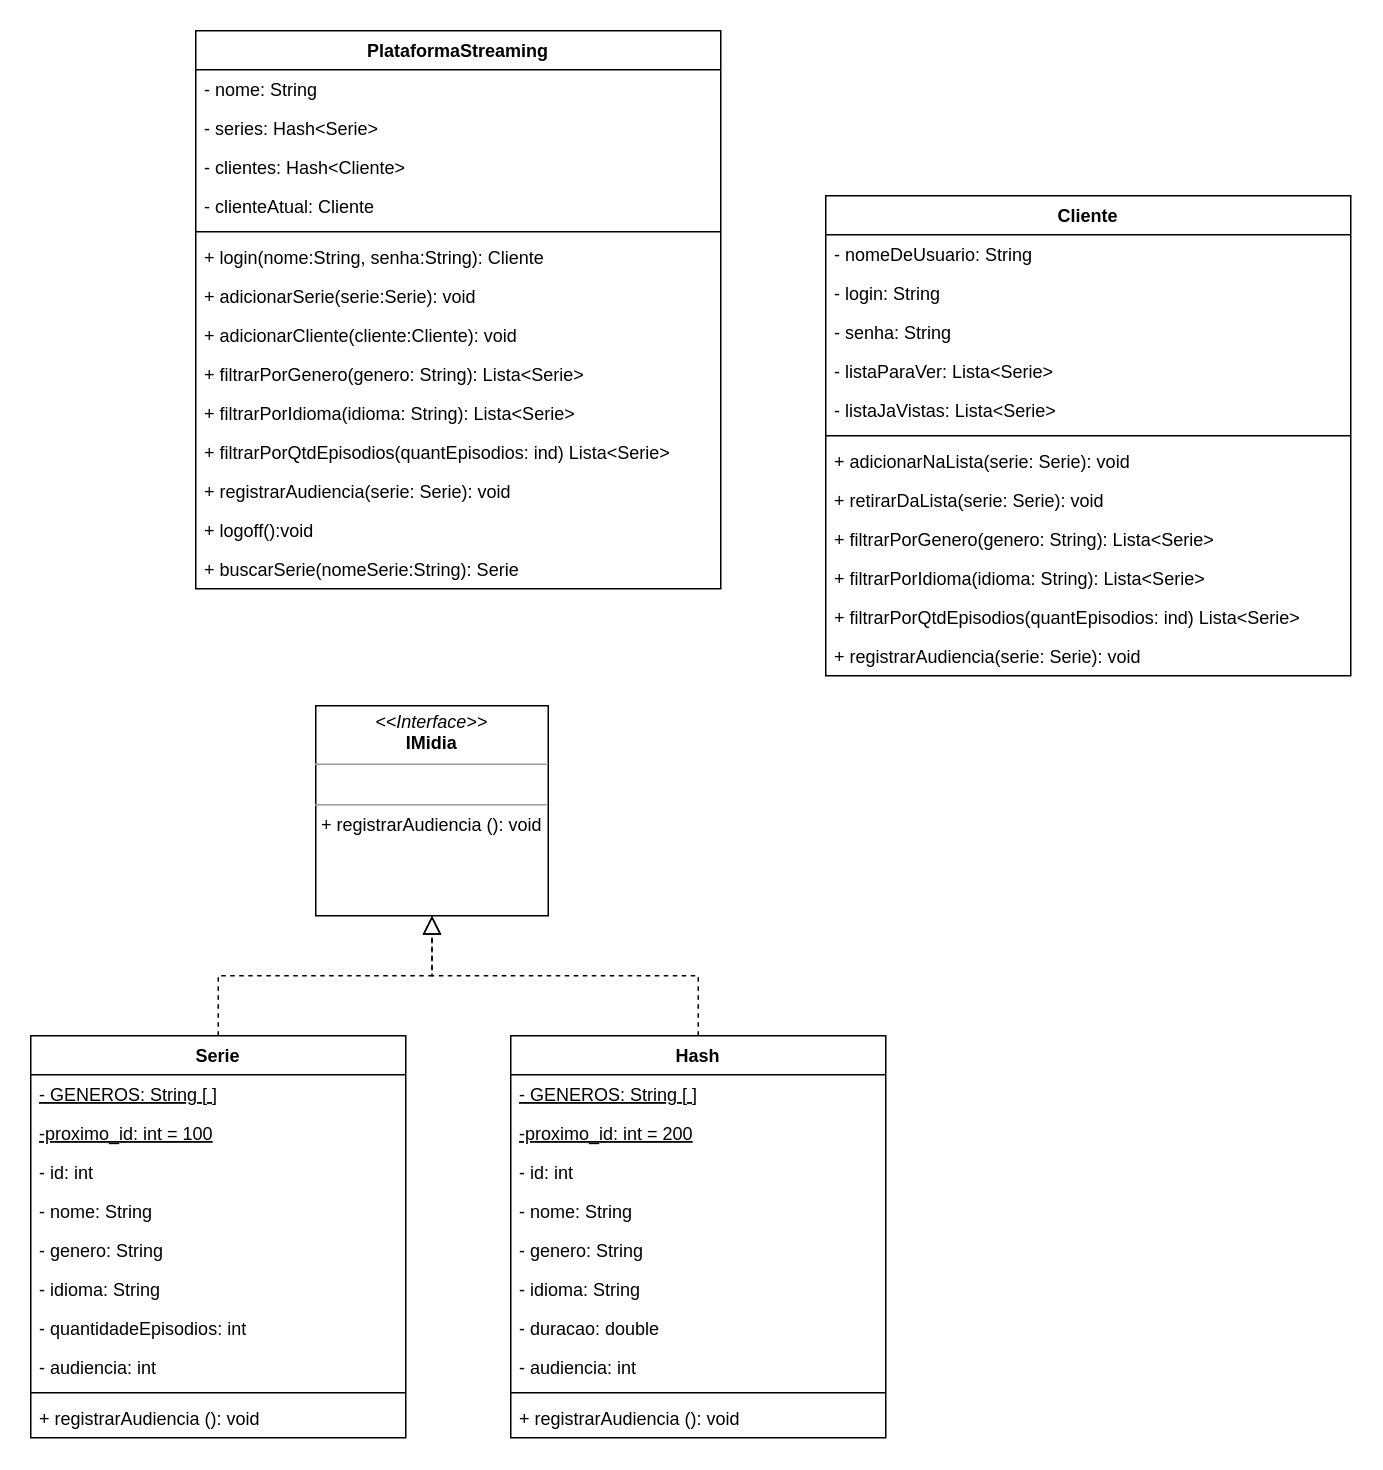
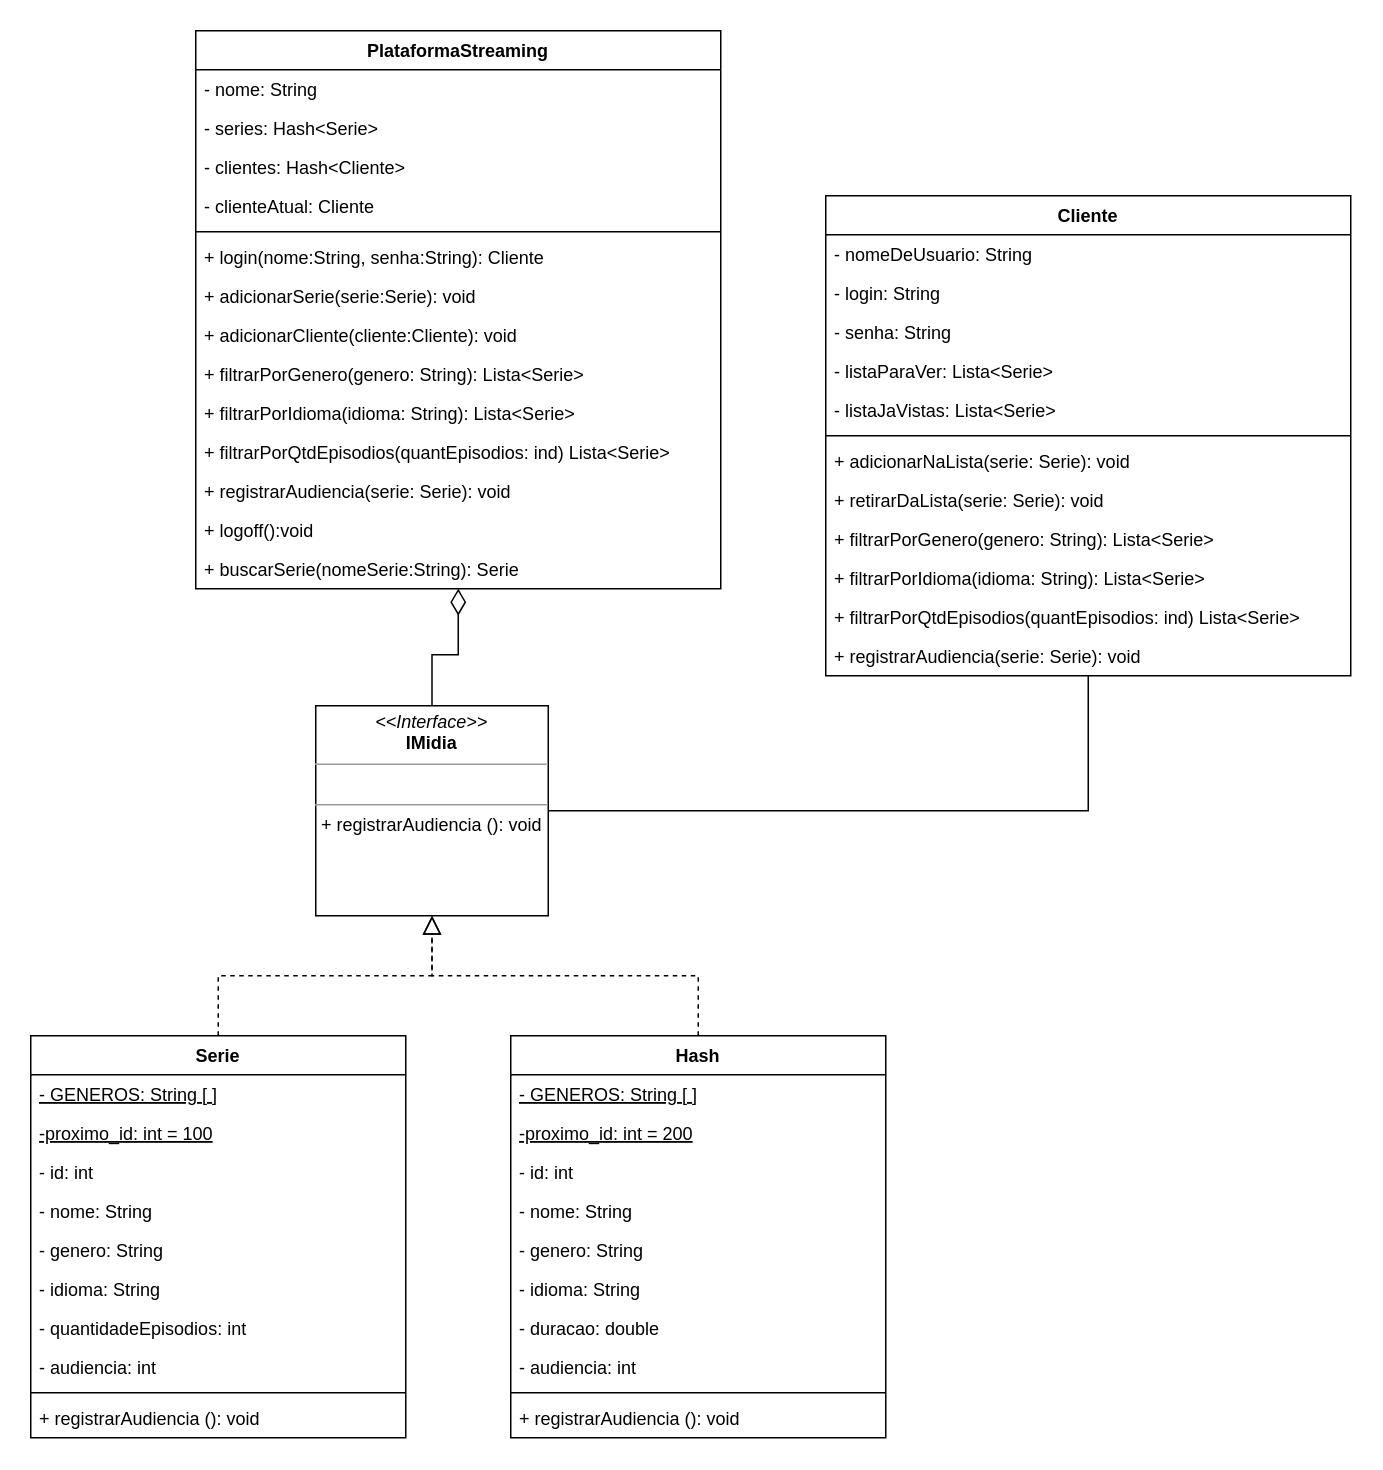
  <mxCell id="0" />
  <mxCell id="1" parent="0" />
  <mxCell id="2" style="edgeStyle=orthogonalEdgeStyle;rounded=0;orthogonalLoop=1;jettySize=auto;html=1;endArrow=block;endFill=0;endSize=10;dashed=1;" edge="1" parent="1" source="3" target="44"><mxGeometry relative="1" as="geometry" /></mxCell>
  <mxCell id="3" value="Serie" style="swimlane;fontStyle=1;align=center;verticalAlign=top;childLayout=stackLayout;horizontal=1;startSize=26;horizontalStack=0;resizeParent=1;resizeParentMax=0;resizeLast=0;collapsible=1;marginBottom=0;labelBackgroundColor=none;gradientColor=none;swimlaneFillColor=default;" parent="1" vertex="1"><mxGeometry x="20" y="690" width="250" height="268" as="geometry" /></mxCell>
  <mxCell id="4" value="- GENEROS: String [ ]" style="text;strokeColor=none;fillColor=none;align=left;verticalAlign=top;spacingLeft=4;spacingRight=4;overflow=hidden;rotatable=0;points=[[0,0.5],[1,0.5]];portConstraint=eastwest;fontStyle=4" parent="3" vertex="1"><mxGeometry y="26" width="250" height="26" as="geometry" /></mxCell>
  <mxCell id="5" value="-proximo_id: int = 100" style="text;strokeColor=none;fillColor=none;align=left;verticalAlign=top;spacingLeft=4;spacingRight=4;overflow=hidden;rotatable=0;points=[[0,0.5],[1,0.5]];portConstraint=eastwest;fontStyle=4" vertex="1" parent="3"><mxGeometry y="52" width="250" height="26" as="geometry" /></mxCell>
  <mxCell id="6" value="- id: int" style="text;strokeColor=none;fillColor=none;align=left;verticalAlign=top;spacingLeft=4;spacingRight=4;overflow=hidden;rotatable=0;points=[[0,0.5],[1,0.5]];portConstraint=eastwest;" parent="3" vertex="1"><mxGeometry y="78" width="250" height="26" as="geometry" /></mxCell>
  <mxCell id="7" value="- nome: String" style="text;strokeColor=none;fillColor=none;align=left;verticalAlign=top;spacingLeft=4;spacingRight=4;overflow=hidden;rotatable=0;points=[[0,0.5],[1,0.5]];portConstraint=eastwest;" parent="3" vertex="1"><mxGeometry y="104" width="250" height="26" as="geometry" /></mxCell>
  <mxCell id="8" value="- genero: String" style="text;strokeColor=none;fillColor=none;align=left;verticalAlign=top;spacingLeft=4;spacingRight=4;overflow=hidden;rotatable=0;points=[[0,0.5],[1,0.5]];portConstraint=eastwest;" parent="3" vertex="1"><mxGeometry y="130" width="250" height="26" as="geometry" /></mxCell>
  <mxCell id="9" value="- idioma: String" style="text;strokeColor=none;fillColor=none;align=left;verticalAlign=top;spacingLeft=4;spacingRight=4;overflow=hidden;rotatable=0;points=[[0,0.5],[1,0.5]];portConstraint=eastwest;" parent="3" vertex="1"><mxGeometry y="156" width="250" height="26" as="geometry" /></mxCell>
  <mxCell id="10" value="- quantidadeEpisodios: int" style="text;strokeColor=none;fillColor=none;align=left;verticalAlign=top;spacingLeft=4;spacingRight=4;overflow=hidden;rotatable=0;points=[[0,0.5],[1,0.5]];portConstraint=eastwest;" parent="3" vertex="1"><mxGeometry y="182" width="250" height="26" as="geometry" /></mxCell>
  <mxCell id="11" value="- audiencia: int" style="text;strokeColor=none;fillColor=none;align=left;verticalAlign=top;spacingLeft=4;spacingRight=4;overflow=hidden;rotatable=0;points=[[0,0.5],[1,0.5]];portConstraint=eastwest;" parent="3" vertex="1"><mxGeometry y="208" width="250" height="26" as="geometry" /></mxCell>
  <mxCell id="12" value="" style="line;strokeWidth=1;fillColor=none;align=left;verticalAlign=middle;spacingTop=-1;spacingLeft=3;spacingRight=3;rotatable=0;labelPosition=right;points=[];portConstraint=eastwest;strokeColor=inherit;" parent="3" vertex="1"><mxGeometry y="234" width="250" height="8" as="geometry" /></mxCell>
  <mxCell id="13" value="+ registrarAudiencia (): void" style="text;strokeColor=none;fillColor=none;align=left;verticalAlign=top;spacingLeft=4;spacingRight=4;overflow=hidden;rotatable=0;points=[[0,0.5],[1,0.5]];portConstraint=eastwest;" parent="3" vertex="1"><mxGeometry y="242" width="250" height="26" as="geometry" /></mxCell>
  <mxCell id="14" value="Cliente" style="swimlane;fontStyle=1;align=center;verticalAlign=top;childLayout=stackLayout;horizontal=1;startSize=26;horizontalStack=0;resizeParent=1;resizeParentMax=0;resizeLast=0;collapsible=1;marginBottom=0;swimlaneFillColor=default;fillColor=default;strokeColor=default;" parent="1" vertex="1"><mxGeometry x="550" y="130" width="350" height="320" as="geometry" /></mxCell>
  <mxCell id="15" value="- nomeDeUsuario: String" style="text;strokeColor=none;fillColor=none;align=left;verticalAlign=top;spacingLeft=4;spacingRight=4;overflow=hidden;rotatable=0;points=[[0,0.5],[1,0.5]];portConstraint=eastwest;fontStyle=0" parent="14" vertex="1"><mxGeometry y="26" width="350" height="26" as="geometry" /></mxCell>
  <mxCell id="16" value="- login: String" style="text;strokeColor=none;fillColor=none;align=left;verticalAlign=top;spacingLeft=4;spacingRight=4;overflow=hidden;rotatable=0;points=[[0,0.5],[1,0.5]];portConstraint=eastwest;" parent="14" vertex="1"><mxGeometry y="52" width="350" height="26" as="geometry" /></mxCell>
  <mxCell id="17" value="- senha: String" style="text;strokeColor=none;fillColor=none;align=left;verticalAlign=top;spacingLeft=4;spacingRight=4;overflow=hidden;rotatable=0;points=[[0,0.5],[1,0.5]];portConstraint=eastwest;" parent="14" vertex="1"><mxGeometry y="78" width="350" height="26" as="geometry" /></mxCell>
  <mxCell id="18" value="- listaParaVer: Lista&lt;Serie&gt;" style="text;strokeColor=none;fillColor=none;align=left;verticalAlign=top;spacingLeft=4;spacingRight=4;overflow=hidden;rotatable=0;points=[[0,0.5],[1,0.5]];portConstraint=eastwest;" parent="14" vertex="1"><mxGeometry y="104" width="350" height="26" as="geometry" /></mxCell>
  <mxCell id="19" value="- listaJaVistas: Lista&lt;Serie&gt;" style="text;strokeColor=none;fillColor=none;align=left;verticalAlign=top;spacingLeft=4;spacingRight=4;overflow=hidden;rotatable=0;points=[[0,0.5],[1,0.5]];portConstraint=eastwest;" parent="14" vertex="1"><mxGeometry y="130" width="350" height="26" as="geometry" /></mxCell>
  <mxCell id="20" value="" style="line;strokeWidth=1;fillColor=none;align=left;verticalAlign=middle;spacingTop=-1;spacingLeft=3;spacingRight=3;rotatable=0;labelPosition=right;points=[];portConstraint=eastwest;strokeColor=inherit;" parent="14" vertex="1"><mxGeometry y="156" width="350" height="8" as="geometry" /></mxCell>
  <mxCell id="21" value="+ adicionarNaLista(serie: Serie): void" style="text;strokeColor=none;fillColor=none;align=left;verticalAlign=top;spacingLeft=4;spacingRight=4;overflow=hidden;rotatable=0;points=[[0,0.5],[1,0.5]];portConstraint=eastwest;" parent="14" vertex="1"><mxGeometry y="164" width="350" height="26" as="geometry" /></mxCell>
  <mxCell id="22" value="+ retirarDaLista(serie: Serie): void" style="text;strokeColor=none;fillColor=none;align=left;verticalAlign=top;spacingLeft=4;spacingRight=4;overflow=hidden;rotatable=0;points=[[0,0.5],[1,0.5]];portConstraint=eastwest;" parent="14" vertex="1"><mxGeometry y="190" width="350" height="26" as="geometry" /></mxCell>
  <mxCell id="23" value="+ filtrarPorGenero(genero: String): Lista&lt;Serie&gt;" style="text;strokeColor=none;fillColor=none;align=left;verticalAlign=top;spacingLeft=4;spacingRight=4;overflow=hidden;rotatable=0;points=[[0,0.5],[1,0.5]];portConstraint=eastwest;" parent="14" vertex="1"><mxGeometry y="216" width="350" height="26" as="geometry" /></mxCell>
  <mxCell id="24" value="+ filtrarPorIdioma(idioma: String): Lista&lt;Serie&gt;" style="text;strokeColor=none;fillColor=none;align=left;verticalAlign=top;spacingLeft=4;spacingRight=4;overflow=hidden;rotatable=0;points=[[0,0.5],[1,0.5]];portConstraint=eastwest;" parent="14" vertex="1"><mxGeometry y="242" width="350" height="26" as="geometry" /></mxCell>
  <mxCell id="25" value="+ filtrarPorQtdEpisodios(quantEpisodios: ind) Lista&lt;Serie&gt;" style="text;strokeColor=none;fillColor=none;align=left;verticalAlign=top;spacingLeft=4;spacingRight=4;overflow=hidden;rotatable=0;points=[[0,0.5],[1,0.5]];portConstraint=eastwest;" parent="14" vertex="1"><mxGeometry y="268" width="350" height="26" as="geometry" /></mxCell>
  <mxCell id="26" value="+ registrarAudiencia(serie: Serie): void" style="text;strokeColor=none;fillColor=none;align=left;verticalAlign=top;spacingLeft=4;spacingRight=4;overflow=hidden;rotatable=0;points=[[0,0.5],[1,0.5]];portConstraint=eastwest;" parent="14" vertex="1"><mxGeometry y="294" width="350" height="26" as="geometry" /></mxCell>
  <mxCell id="27" value="PlataformaStreaming" style="swimlane;fontStyle=1;align=center;verticalAlign=top;childLayout=stackLayout;horizontal=1;startSize=26;horizontalStack=0;resizeParent=1;resizeParentMax=0;resizeLast=0;collapsible=1;marginBottom=0;swimlaneFillColor=default;" parent="1" vertex="1"><mxGeometry x="130" y="20" width="350" height="372" as="geometry" /></mxCell>
  <mxCell id="28" value="- nome: String" style="text;strokeColor=none;fillColor=none;align=left;verticalAlign=top;spacingLeft=4;spacingRight=4;overflow=hidden;rotatable=0;points=[[0,0.5],[1,0.5]];portConstraint=eastwest;fontStyle=0" parent="27" vertex="1"><mxGeometry y="26" width="350" height="26" as="geometry" /></mxCell>
  <mxCell id="29" value="- series: Hash&lt;Serie&gt;" style="text;strokeColor=none;fillColor=none;align=left;verticalAlign=top;spacingLeft=4;spacingRight=4;overflow=hidden;rotatable=0;points=[[0,0.5],[1,0.5]];portConstraint=eastwest;" parent="27" vertex="1"><mxGeometry y="52" width="350" height="26" as="geometry" /></mxCell>
  <mxCell id="30" value="- clientes: Hash&lt;Cliente&gt;" style="text;strokeColor=none;fillColor=none;align=left;verticalAlign=top;spacingLeft=4;spacingRight=4;overflow=hidden;rotatable=0;points=[[0,0.5],[1,0.5]];portConstraint=eastwest;" parent="27" vertex="1"><mxGeometry y="78" width="350" height="26" as="geometry" /></mxCell>
  <mxCell id="31" value="- clienteAtual: Cliente" style="text;strokeColor=none;fillColor=none;align=left;verticalAlign=top;spacingLeft=4;spacingRight=4;overflow=hidden;rotatable=0;points=[[0,0.5],[1,0.5]];portConstraint=eastwest;" parent="27" vertex="1"><mxGeometry y="104" width="350" height="26" as="geometry" /></mxCell>
  <mxCell id="32" value="" style="line;strokeWidth=1;fillColor=none;align=left;verticalAlign=middle;spacingTop=-1;spacingLeft=3;spacingRight=3;rotatable=0;labelPosition=right;points=[];portConstraint=eastwest;strokeColor=inherit;" parent="27" vertex="1"><mxGeometry y="130" width="350" height="8" as="geometry" /></mxCell>
  <mxCell id="33" value="+ login(nome:String, senha:String): Cliente" style="text;strokeColor=none;fillColor=none;align=left;verticalAlign=top;spacingLeft=4;spacingRight=4;overflow=hidden;rotatable=0;points=[[0,0.5],[1,0.5]];portConstraint=eastwest;" parent="27" vertex="1"><mxGeometry y="138" width="350" height="26" as="geometry" /></mxCell>
  <mxCell id="34" value="+ adicionarSerie(serie:Serie): void" style="text;strokeColor=none;fillColor=none;align=left;verticalAlign=top;spacingLeft=4;spacingRight=4;overflow=hidden;rotatable=0;points=[[0,0.5],[1,0.5]];portConstraint=eastwest;" parent="27" vertex="1"><mxGeometry y="164" width="350" height="26" as="geometry" /></mxCell>
  <mxCell id="35" value="+ adicionarCliente(cliente:Cliente): void" style="text;strokeColor=none;fillColor=none;align=left;verticalAlign=top;spacingLeft=4;spacingRight=4;overflow=hidden;rotatable=0;points=[[0,0.5],[1,0.5]];portConstraint=eastwest;" parent="27" vertex="1"><mxGeometry y="190" width="350" height="26" as="geometry" /></mxCell>
  <mxCell id="36" value="+ filtrarPorGenero(genero: String): Lista&lt;Serie&gt;" style="text;strokeColor=none;fillColor=none;align=left;verticalAlign=top;spacingLeft=4;spacingRight=4;overflow=hidden;rotatable=0;points=[[0,0.5],[1,0.5]];portConstraint=eastwest;" parent="27" vertex="1"><mxGeometry y="216" width="350" height="26" as="geometry" /></mxCell>
  <mxCell id="37" value="+ filtrarPorIdioma(idioma: String): Lista&lt;Serie&gt;" style="text;strokeColor=none;fillColor=none;align=left;verticalAlign=top;spacingLeft=4;spacingRight=4;overflow=hidden;rotatable=0;points=[[0,0.5],[1,0.5]];portConstraint=eastwest;" parent="27" vertex="1"><mxGeometry y="242" width="350" height="26" as="geometry" /></mxCell>
  <mxCell id="38" value="+ filtrarPorQtdEpisodios(quantEpisodios: ind) Lista&lt;Serie&gt;" style="text;strokeColor=none;fillColor=none;align=left;verticalAlign=top;spacingLeft=4;spacingRight=4;overflow=hidden;rotatable=0;points=[[0,0.5],[1,0.5]];portConstraint=eastwest;" parent="27" vertex="1"><mxGeometry y="268" width="350" height="26" as="geometry" /></mxCell>
  <mxCell id="39" value="+ registrarAudiencia(serie: Serie): void" style="text;strokeColor=none;fillColor=none;align=left;verticalAlign=top;spacingLeft=4;spacingRight=4;overflow=hidden;rotatable=0;points=[[0,0.5],[1,0.5]];portConstraint=eastwest;" parent="27" vertex="1"><mxGeometry y="294" width="350" height="26" as="geometry" /></mxCell>
  <mxCell id="40" value="+ logoff():void" style="text;strokeColor=none;fillColor=none;align=left;verticalAlign=top;spacingLeft=4;spacingRight=4;overflow=hidden;rotatable=0;points=[[0,0.5],[1,0.5]];portConstraint=eastwest;" parent="27" vertex="1"><mxGeometry y="320" width="350" height="26" as="geometry" /></mxCell>
  <mxCell id="41" value="+ buscarSerie(nomeSerie:String): Serie" style="text;strokeColor=none;fillColor=none;align=left;verticalAlign=top;spacingLeft=4;spacingRight=4;overflow=hidden;rotatable=0;points=[[0,0.5],[1,0.5]];portConstraint=eastwest;" parent="27" vertex="1"><mxGeometry y="346" width="350" height="26" as="geometry" /></mxCell>
+ <mxCell id="42" style="edgeStyle=orthogonalEdgeStyle;rounded=0;orthogonalLoop=1;jettySize=auto;html=1;endArrow=diamondThin;endFill=0;startSize=10;endSize=15;" edge="1" parent="1" source="44" target="27"><mxGeometry relative="1" as="geometry" /></mxCell>
+ <mxCell id="43" style="edgeStyle=orthogonalEdgeStyle;rounded=0;orthogonalLoop=1;jettySize=auto;html=1;endArrow=none;endFill=0;" edge="1" parent="1" source="44" target="14"><mxGeometry relative="1" as="geometry" /></mxCell>
  <mxCell id="44" value="&lt;p style=&quot;margin:0px;margin-top:4px;text-align:center;&quot;&gt;&lt;i&gt;&amp;lt;&amp;lt;Interface&amp;gt;&amp;gt;&lt;/i&gt;&lt;br&gt;&lt;b&gt;IMidia&lt;/b&gt;&lt;/p&gt;&lt;hr size=&quot;1&quot;&gt;&lt;p style=&quot;margin:0px;margin-left:4px;&quot;&gt;&lt;br&gt;&lt;/p&gt;&lt;hr size=&quot;1&quot;&gt;&lt;p style=&quot;margin:0px;margin-left:4px;&quot;&gt;+ registrarAudiencia (): void&lt;/p&gt;" style="verticalAlign=top;align=left;overflow=fill;fontSize=12;fontFamily=Helvetica;html=1;whiteSpace=wrap;" vertex="1" parent="1"><mxGeometry x="210" y="470" width="155" height="140" as="geometry" /></mxCell>
  <mxCell id="45" style="edgeStyle=orthogonalEdgeStyle;rounded=0;orthogonalLoop=1;jettySize=auto;html=1;endArrow=block;endFill=0;startSize=10;endSize=10;dashed=1;" edge="1" parent="1" source="46" target="44"><mxGeometry relative="1" as="geometry" /></mxCell>
  <mxCell id="46" value="Hash" style="swimlane;fontStyle=1;align=center;verticalAlign=top;childLayout=stackLayout;horizontal=1;startSize=26;horizontalStack=0;resizeParent=1;resizeParentMax=0;resizeLast=0;collapsible=1;marginBottom=0;labelBackgroundColor=none;gradientColor=none;swimlaneFillColor=default;" vertex="1" parent="1"><mxGeometry x="340" y="690" width="250" height="268" as="geometry" /></mxCell>
  <mxCell id="47" value="- GENEROS: String [ ]" style="text;strokeColor=none;fillColor=none;align=left;verticalAlign=top;spacingLeft=4;spacingRight=4;overflow=hidden;rotatable=0;points=[[0,0.5],[1,0.5]];portConstraint=eastwest;fontStyle=4" vertex="1" parent="46"><mxGeometry y="26" width="250" height="26" as="geometry" /></mxCell>
  <mxCell id="48" value="-proximo_id: int = 200" style="text;strokeColor=none;fillColor=none;align=left;verticalAlign=top;spacingLeft=4;spacingRight=4;overflow=hidden;rotatable=0;points=[[0,0.5],[1,0.5]];portConstraint=eastwest;fontStyle=4" vertex="1" parent="46"><mxGeometry y="52" width="250" height="26" as="geometry" /></mxCell>
  <mxCell id="49" value="- id: int" style="text;strokeColor=none;fillColor=none;align=left;verticalAlign=top;spacingLeft=4;spacingRight=4;overflow=hidden;rotatable=0;points=[[0,0.5],[1,0.5]];portConstraint=eastwest;" vertex="1" parent="46"><mxGeometry y="78" width="250" height="26" as="geometry" /></mxCell>
  <mxCell id="50" value="- nome: String" style="text;strokeColor=none;fillColor=none;align=left;verticalAlign=top;spacingLeft=4;spacingRight=4;overflow=hidden;rotatable=0;points=[[0,0.5],[1,0.5]];portConstraint=eastwest;" vertex="1" parent="46"><mxGeometry y="104" width="250" height="26" as="geometry" /></mxCell>
  <mxCell id="51" value="- genero: String" style="text;strokeColor=none;fillColor=none;align=left;verticalAlign=top;spacingLeft=4;spacingRight=4;overflow=hidden;rotatable=0;points=[[0,0.5],[1,0.5]];portConstraint=eastwest;" vertex="1" parent="46"><mxGeometry y="130" width="250" height="26" as="geometry" /></mxCell>
  <mxCell id="52" value="- idioma: String" style="text;strokeColor=none;fillColor=none;align=left;verticalAlign=top;spacingLeft=4;spacingRight=4;overflow=hidden;rotatable=0;points=[[0,0.5],[1,0.5]];portConstraint=eastwest;" vertex="1" parent="46"><mxGeometry y="156" width="250" height="26" as="geometry" /></mxCell>
  <mxCell id="53" value="- duracao: double" style="text;strokeColor=none;fillColor=none;align=left;verticalAlign=top;spacingLeft=4;spacingRight=4;overflow=hidden;rotatable=0;points=[[0,0.5],[1,0.5]];portConstraint=eastwest;" vertex="1" parent="46"><mxGeometry y="182" width="250" height="26" as="geometry" /></mxCell>
  <mxCell id="54" value="- audiencia: int" style="text;strokeColor=none;fillColor=none;align=left;verticalAlign=top;spacingLeft=4;spacingRight=4;overflow=hidden;rotatable=0;points=[[0,0.5],[1,0.5]];portConstraint=eastwest;" vertex="1" parent="46"><mxGeometry y="208" width="250" height="26" as="geometry" /></mxCell>
  <mxCell id="55" value="" style="line;strokeWidth=1;fillColor=none;align=left;verticalAlign=middle;spacingTop=-1;spacingLeft=3;spacingRight=3;rotatable=0;labelPosition=right;points=[];portConstraint=eastwest;strokeColor=inherit;" vertex="1" parent="46"><mxGeometry y="234" width="250" height="8" as="geometry" /></mxCell>
  <mxCell id="56" value="+ registrarAudiencia (): void" style="text;strokeColor=none;fillColor=none;align=left;verticalAlign=top;spacingLeft=4;spacingRight=4;overflow=hidden;rotatable=0;points=[[0,0.5],[1,0.5]];portConstraint=eastwest;" vertex="1" parent="46"><mxGeometry y="242" width="250" height="26" as="geometry" /></mxCell>
